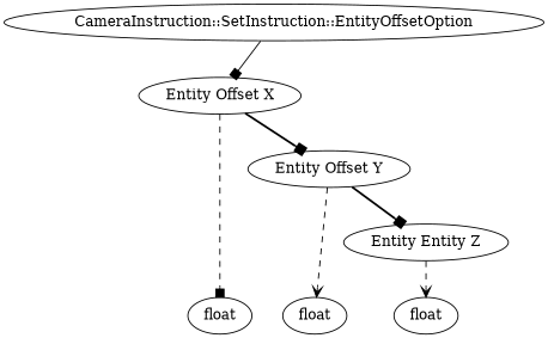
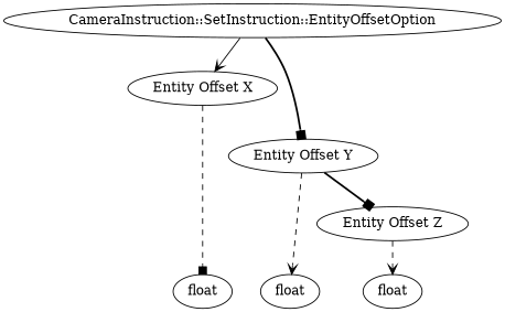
  digraph {
    rankdir=TB
    edge [arrowhead=box style=dashed]
    n1 [label=float]
    n2 [label=float]
    n3 [label=float]
    n4 [label="CameraInstruction::SetInstruction::EntityOffsetOption"]
    n5 [label="Entity Offset X"]
    n6 [label="Entity Offset Y"]
-   n7 [label="Entity Entity Z"]
+   n7 [label="Entity Offset Z"]
    subgraph sub_1 {
      rank=max
      n1
      n2
      n3
    }
-   n4 -> n5 [style=solid]
-   n5 -> n6 [style=bold]
+   n4 -> n5 [arrowhead=vee style=solid]
+   n4 -> n6 [style=bold]
    n5 -> n1
    n6 -> n2 [arrowhead=vee]
    n6 -> n7 [style=bold]
    n7 -> n3 [arrowhead=vee]
  }
